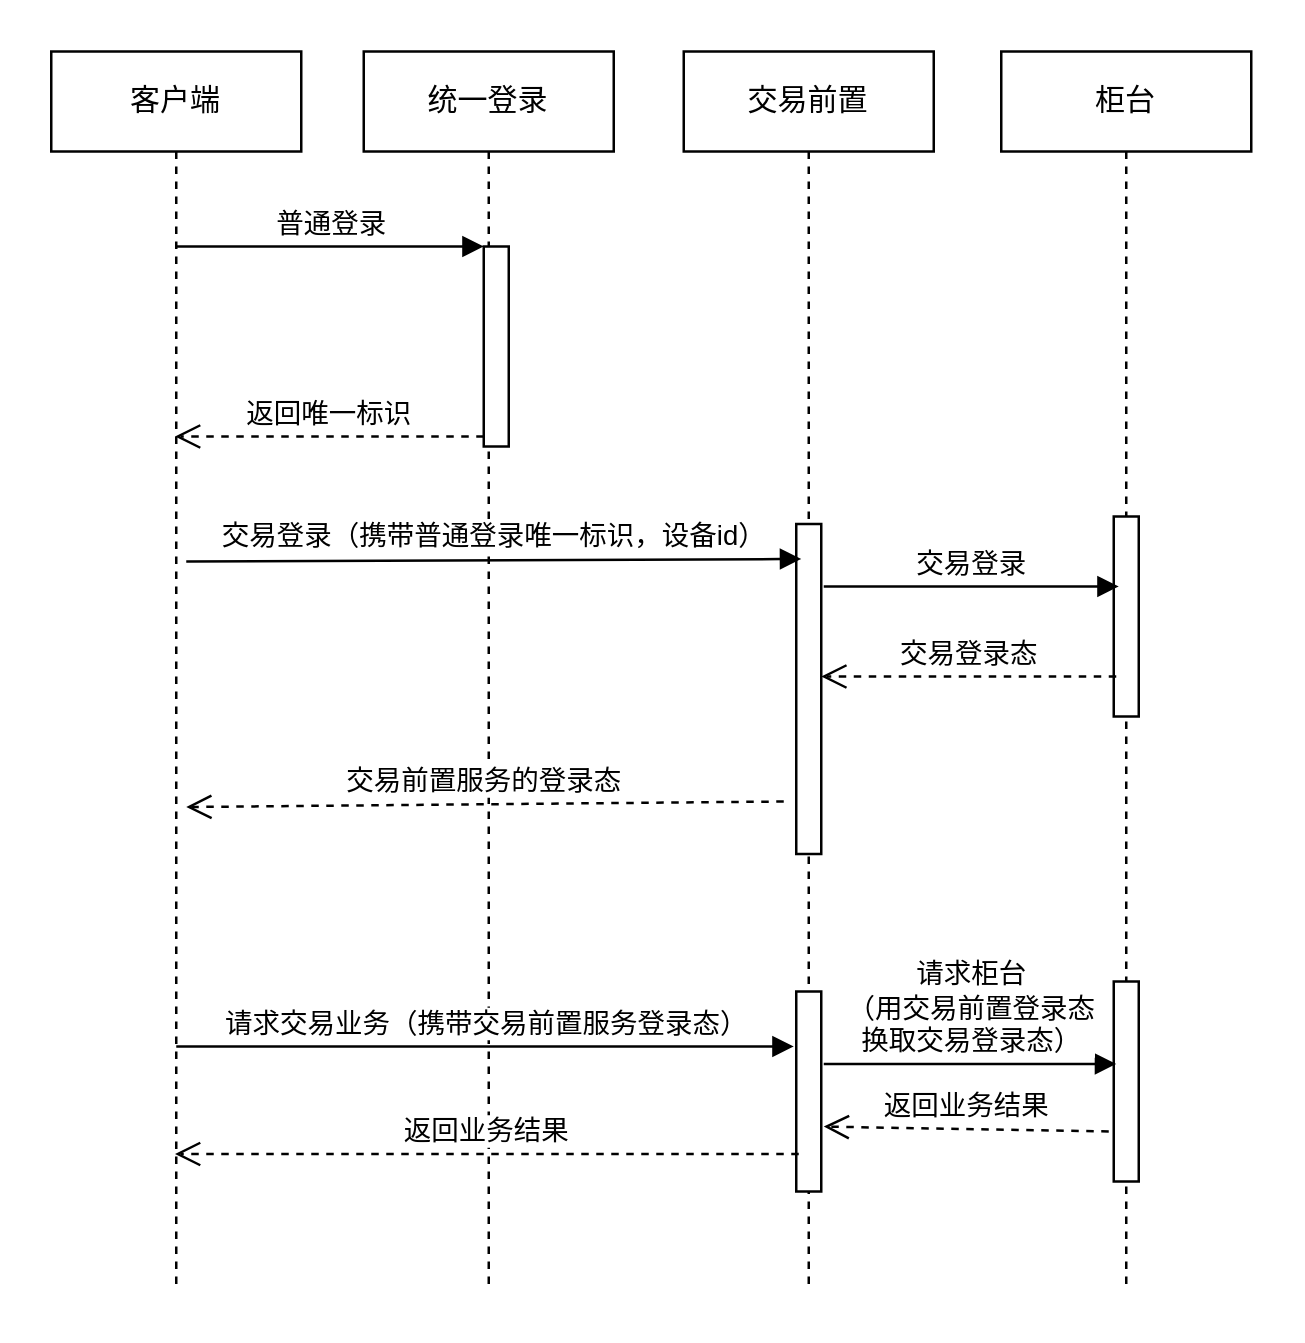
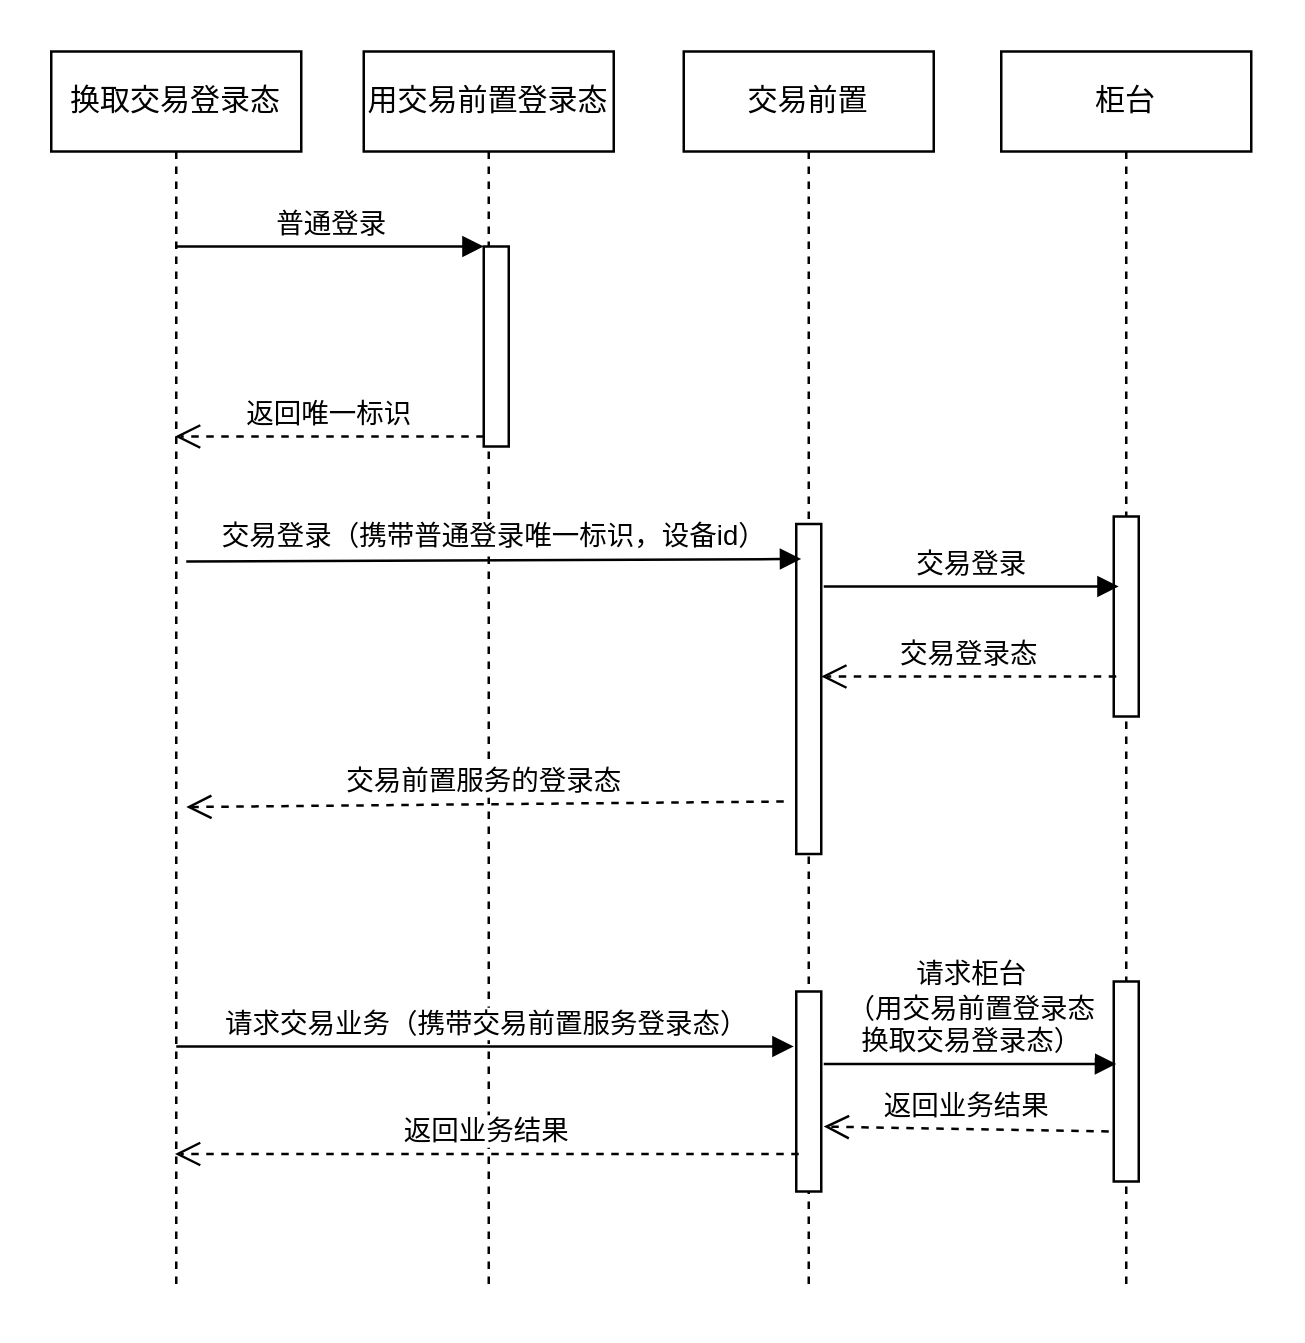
  <mxCell id="0" />
  <mxCell id="1" parent="0" />
- <mxCell id="2" value="客户端" style="shape=umlLifeline;perimeter=lifelinePerimeter;whiteSpace=wrap;html=1;container=1;collapsible=0;recursiveResize=0;outlineConnect=0;" vertex="1" parent="1"><mxGeometry x="20" y="20" width="100" height="493" as="geometry" /></mxCell>
- <mxCell id="3" value="统一登录" style="shape=umlLifeline;perimeter=lifelinePerimeter;whiteSpace=wrap;html=1;container=1;collapsible=0;recursiveResize=0;outlineConnect=0;" vertex="1" parent="1"><mxGeometry x="145" y="20" width="100" height="495" as="geometry" /></mxCell>
+ <mxCell id="2" value="换取交易登录态" style="shape=umlLifeline;perimeter=lifelinePerimeter;whiteSpace=wrap;html=1;container=1;collapsible=0;recursiveResize=0;outlineConnect=0;" vertex="1" parent="1"><mxGeometry x="20" y="20" width="100" height="493" as="geometry" /></mxCell>
+ <mxCell id="3" value="用交易前置登录态" style="shape=umlLifeline;perimeter=lifelinePerimeter;whiteSpace=wrap;html=1;container=1;collapsible=0;recursiveResize=0;outlineConnect=0;" vertex="1" parent="1"><mxGeometry x="145" y="20" width="100" height="495" as="geometry" /></mxCell>
  <mxCell id="4" value="" style="html=1;points=[];perimeter=orthogonalPerimeter;" vertex="1" parent="3"><mxGeometry x="48" y="78" width="10" height="80" as="geometry" /></mxCell>
  <mxCell id="5" value="交易前置" style="shape=umlLifeline;perimeter=lifelinePerimeter;whiteSpace=wrap;html=1;container=1;collapsible=0;recursiveResize=0;outlineConnect=0;" vertex="1" parent="1"><mxGeometry x="273" y="20" width="100" height="495" as="geometry" /></mxCell>
  <mxCell id="6" value="" style="html=1;points=[];perimeter=orthogonalPerimeter;" vertex="1" parent="5"><mxGeometry x="45" y="189" width="10" height="132" as="geometry" /></mxCell>
  <mxCell id="7" value="" style="html=1;points=[];perimeter=orthogonalPerimeter;" vertex="1" parent="5"><mxGeometry x="45" y="376" width="10" height="80" as="geometry" /></mxCell>
  <mxCell id="8" value="柜台" style="shape=umlLifeline;perimeter=lifelinePerimeter;whiteSpace=wrap;html=1;container=1;collapsible=0;recursiveResize=0;outlineConnect=0;" vertex="1" parent="1"><mxGeometry x="400" y="20" width="100" height="495" as="geometry" /></mxCell>
  <mxCell id="9" value="" style="html=1;points=[];perimeter=orthogonalPerimeter;" vertex="1" parent="8"><mxGeometry x="45" y="186" width="10" height="80" as="geometry" /></mxCell>
  <mxCell id="10" value="" style="html=1;points=[];perimeter=orthogonalPerimeter;" vertex="1" parent="8"><mxGeometry x="45" y="372" width="10" height="80" as="geometry" /></mxCell>
  <mxCell id="11" value="普通登录" style="html=1;verticalAlign=bottom;endArrow=block;entryX=0;entryY=0;" edge="1" target="4" parent="1" source="2"><mxGeometry relative="1" as="geometry"><mxPoint x="123" y="98" as="sourcePoint" /></mxGeometry></mxCell>
  <mxCell id="12" value="返回唯一标识" style="html=1;verticalAlign=bottom;endArrow=open;dashed=1;endSize=8;exitX=0;exitY=0.95;" edge="1" source="4" parent="1" target="2"><mxGeometry relative="1" as="geometry"><mxPoint x="123" y="174" as="targetPoint" /></mxGeometry></mxCell>
  <mxCell id="13" value="交易登录（携带普通登录唯一标识，设备id）" style="html=1;verticalAlign=bottom;endArrow=block;entryX=0.2;entryY=0.106;entryDx=0;entryDy=0;entryPerimeter=0;" edge="1" parent="1" target="6"><mxGeometry width="80" relative="1" as="geometry"><mxPoint x="74" y="224" as="sourcePoint" /><mxPoint x="154" y="224" as="targetPoint" /></mxGeometry></mxCell>
  <mxCell id="14" value="交易登录" style="html=1;verticalAlign=bottom;endArrow=block;entryX=0.2;entryY=0.35;entryDx=0;entryDy=0;entryPerimeter=0;" edge="1" parent="1" target="9"><mxGeometry width="80" relative="1" as="geometry"><mxPoint x="329" y="234" as="sourcePoint" /><mxPoint x="409" y="234" as="targetPoint" /></mxGeometry></mxCell>
  <mxCell id="15" value="交易登录态" style="html=1;verticalAlign=bottom;endArrow=open;dashed=1;endSize=8;exitX=0.1;exitY=0.763;exitDx=0;exitDy=0;exitPerimeter=0;" edge="1" parent="1"><mxGeometry relative="1" as="geometry"><mxPoint x="446" y="270.04" as="sourcePoint" /><mxPoint x="328" y="270" as="targetPoint" /></mxGeometry></mxCell>
  <mxCell id="16" value="交易前置服务的登录态" style="html=1;verticalAlign=bottom;endArrow=open;dashed=1;endSize=8;entryX=0.54;entryY=0.613;entryDx=0;entryDy=0;entryPerimeter=0;" edge="1" parent="1" target="2"><mxGeometry relative="1" as="geometry"><mxPoint x="313" y="320" as="sourcePoint" /><mxPoint x="233" y="320" as="targetPoint" /></mxGeometry></mxCell>
  <mxCell id="17" value="请求交易业务（携带交易前置服务登录态）" style="html=1;verticalAlign=bottom;endArrow=block;" edge="1" parent="1"><mxGeometry width="80" relative="1" as="geometry"><mxPoint x="70" y="418" as="sourcePoint" /><mxPoint x="317" y="418" as="targetPoint" /></mxGeometry></mxCell>
  <mxCell id="18" value="请求柜台&lt;br&gt;（用交易前置登录态&lt;br&gt;换取交易登录态）" style="html=1;verticalAlign=bottom;endArrow=block;entryX=0.1;entryY=0.325;entryDx=0;entryDy=0;entryPerimeter=0;" edge="1" parent="1"><mxGeometry width="80" relative="1" as="geometry"><mxPoint x="329" y="425" as="sourcePoint" /><mxPoint x="446" y="425" as="targetPoint" /></mxGeometry></mxCell>
  <mxCell id="19" value="返回业务结果" style="html=1;verticalAlign=bottom;endArrow=open;dashed=1;endSize=8;entryX=1.1;entryY=0.638;entryDx=0;entryDy=0;entryPerimeter=0;" edge="1" parent="1"><mxGeometry relative="1" as="geometry"><mxPoint x="443" y="452" as="sourcePoint" /><mxPoint x="329" y="450.04" as="targetPoint" /></mxGeometry></mxCell>
  <mxCell id="20" value="返回业务结果" style="html=1;verticalAlign=bottom;endArrow=open;dashed=1;endSize=8;" edge="1" parent="1" target="2"><mxGeometry relative="1" as="geometry"><mxPoint x="319" y="461" as="sourcePoint" /><mxPoint x="75" y="461" as="targetPoint" /></mxGeometry></mxCell>
